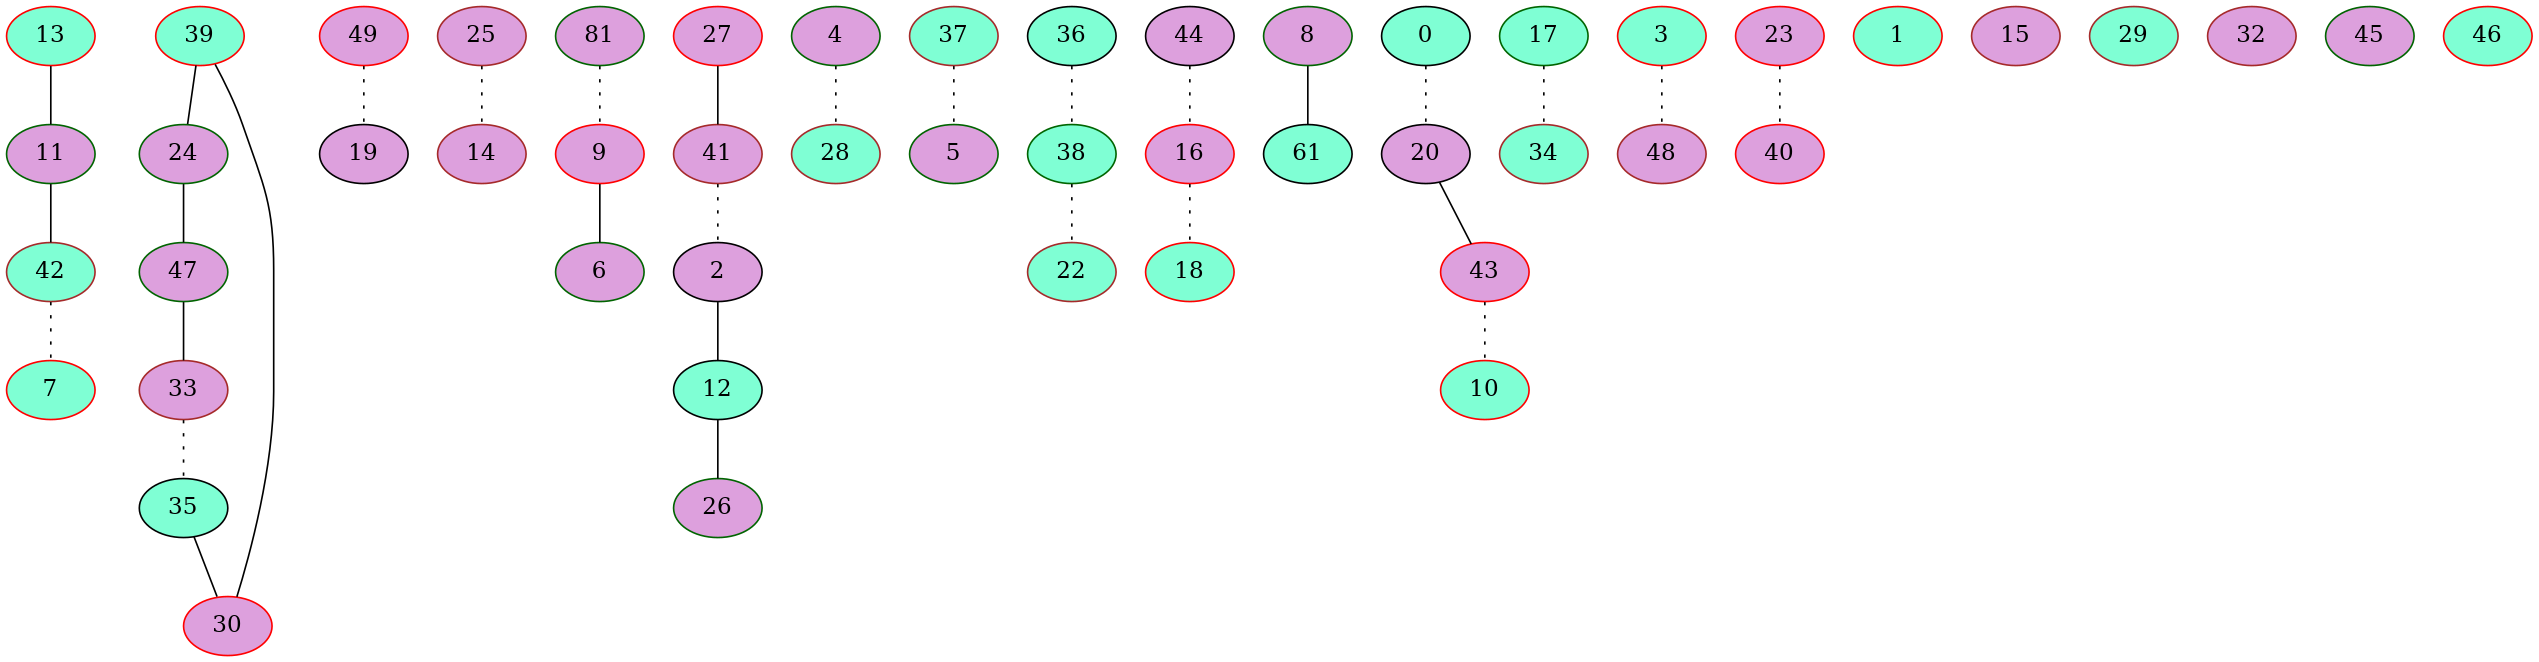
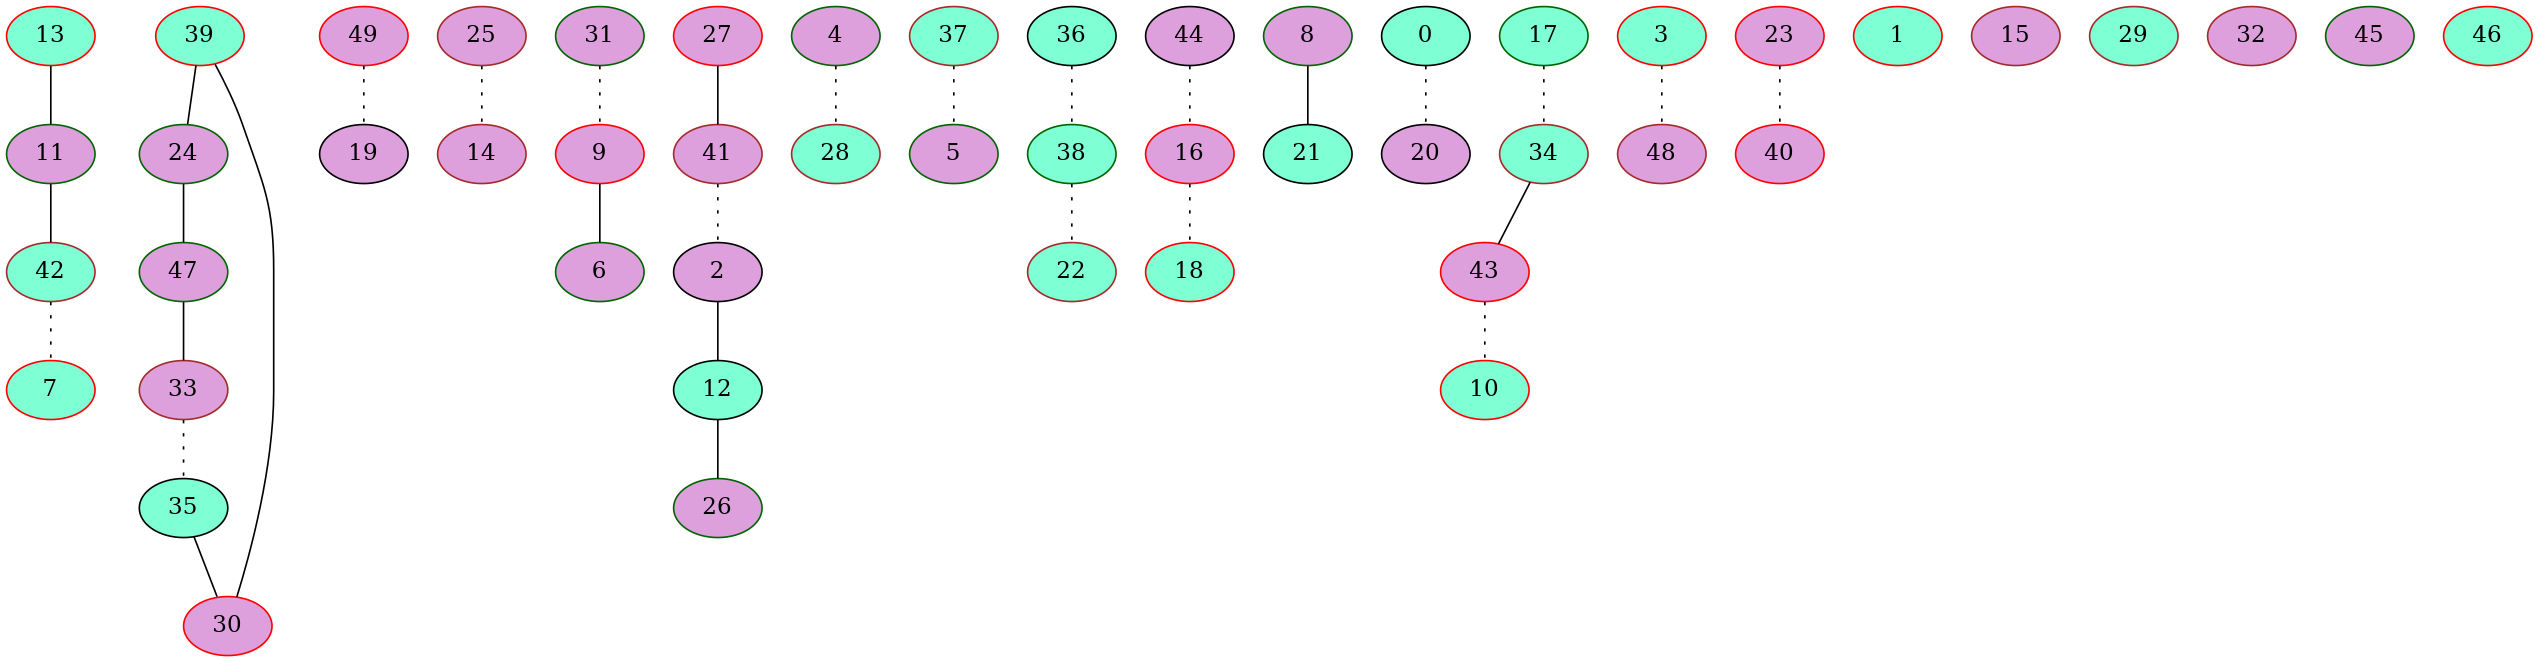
  graph {
    node [color=red fillcolor=plum style=filled]
    edge [style=dotted]
    11 [color=darkgreen]
    42 [color=brown fillcolor=aquamarine]
    7 [fillcolor=aquamarine]
    39 [fillcolor=aquamarine]
    24 [color=darkgreen]
    47 [color=darkgreen]
    33 [color=brown]
    19 [color=black]
    49
    35 [color=black fillcolor=aquamarine]
    30
    25 [color=brown]
    14 [color=brown]
-   31 [color=darkgreen label=81]
+   31 [color=darkgreen]
    9
    6 [color=darkgreen]
    12 [color=black fillcolor=aquamarine]
    26 [color=darkgreen]
    2 [color=black]
    13 [fillcolor=aquamarine]
    4 [color=darkgreen]
    28 [color=brown fillcolor=aquamarine]
    41 [color=brown]
    27
    37 [color=brown fillcolor=aquamarine]
    5 [color=darkgreen]
    38 [color=darkgreen fillcolor=aquamarine]
    22 [color=brown fillcolor=aquamarine]
    44 [color=black]
    16
    18 [fillcolor=aquamarine]
    8 [color=darkgreen]
-   21 [color=black fillcolor=aquamarine label=61]
+   21 [color=black fillcolor=aquamarine]
    36 [color=black fillcolor=aquamarine]
    0 [color=black fillcolor=aquamarine]
    20 [color=black]
    43
    10 [fillcolor=aquamarine]
    17 [color=darkgreen fillcolor=aquamarine]
    34 [color=brown fillcolor=aquamarine]
    3 [fillcolor=aquamarine]
    48 [color=brown]
    23
    40
    1 [fillcolor=aquamarine]
    15 [color=brown]
    29 [color=brown fillcolor=aquamarine]
    32 [color=brown]
    45 [color=darkgreen]
    46 [fillcolor=aquamarine]
    11 -- 42 [style=solid]
    42 -- 7
    39 -- 24 [style=solid]
    24 -- 47 [style=solid]
    47 -- 33 [style=solid]
    33 -- 35
    49 -- 19
    35 -- 30 [style=solid]
    30 -- 39 [style=solid]
    25 -- 14
    31 -- 9
    9 -- 6 [style=solid]
    12 -- 26 [style=solid]
    2 -- 12 [style=solid]
    13 -- 11 [style=solid]
    4 -- 28
    41 -- 2
    27 -- 41 [style=solid]
    37 -- 5
    38 -- 22
    44 -- 16
    16 -- 18
    8 -- 21 [style=solid]
    36 -- 38
    0 -- 20
-   20 -- 43 [style=solid]
+   34 -- 43 [style=solid]
    43 -- 10
    17 -- 34
    3 -- 48
    23 -- 40
  }
